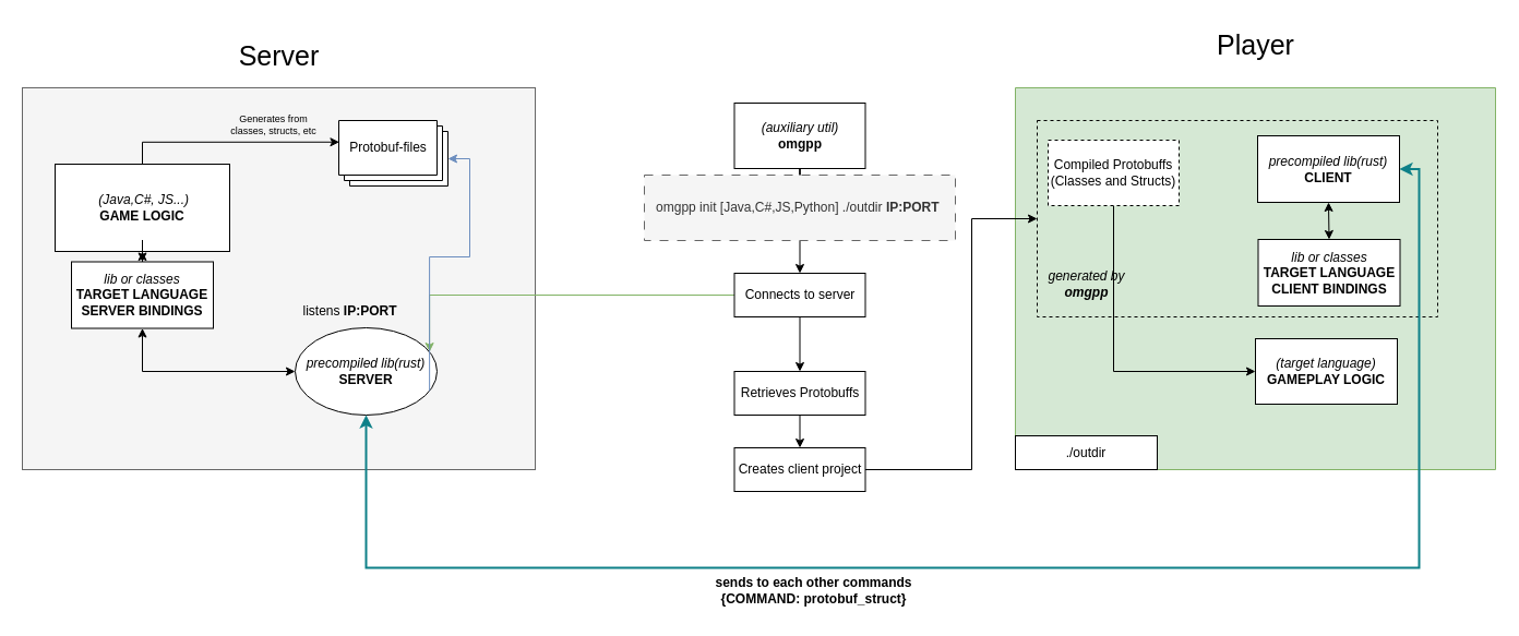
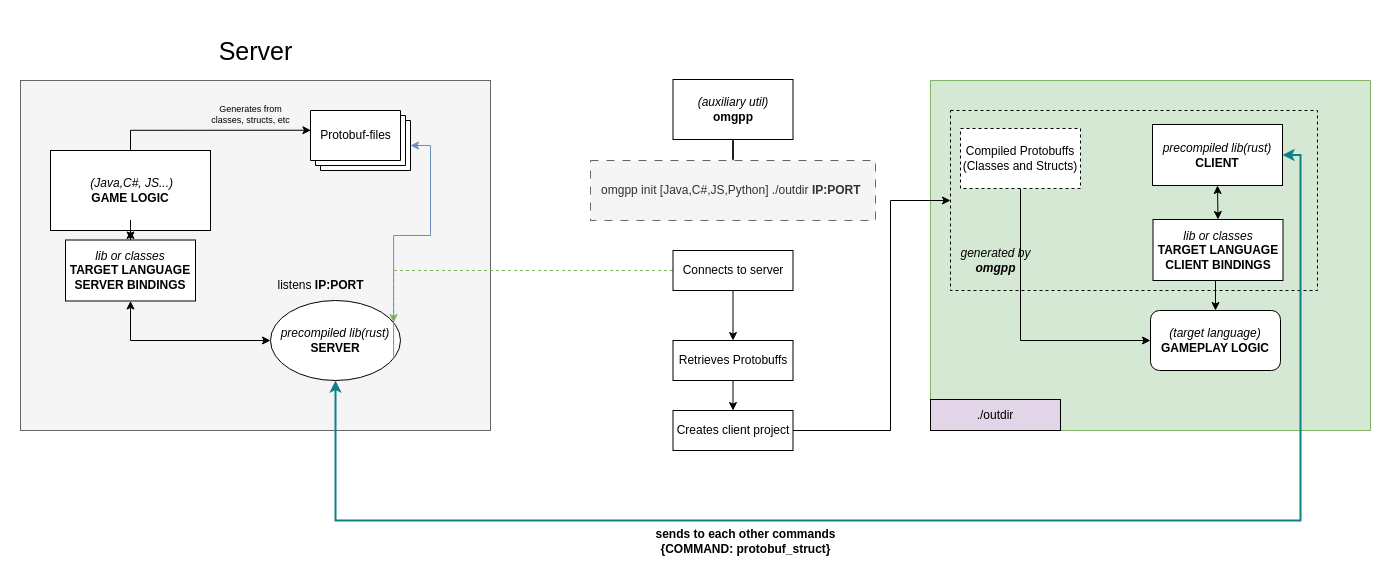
  <mxCell id="0" />
  <mxCell id="1" parent="0" />
  <mxCell id="2" value="" style="rounded=0;whiteSpace=wrap;html=1;fillColor=#f5f5f5;fontColor=#333333;strokeColor=#666666;movable=0;resizable=0;rotatable=0;deletable=0;editable=0;locked=1;connectable=0;" vertex="1" parent="1"><mxGeometry x="20" y="80" width="470" height="350" as="geometry" /></mxCell>
  <mxCell id="3" style="edgeStyle=orthogonalEdgeStyle;rounded=0;orthogonalLoop=1;jettySize=auto;html=1;exitX=0;exitY=0.5;exitDx=0;exitDy=0;entryX=0.5;entryY=1;entryDx=0;entryDy=0;startArrow=classic;startFill=1;" edge="1" parent="1" source="4" target="39"><mxGeometry relative="1" as="geometry" /></mxCell>
  <mxCell id="4" value="&lt;i&gt;precompile&lt;/i&gt;&lt;i&gt;d&lt;/i&gt;&lt;i&gt;&amp;nbsp;&lt;/i&gt;&lt;i&gt;lib(rust)&lt;br&gt;&lt;/i&gt;&lt;b&gt;SERVER&lt;/b&gt;" style="ellipse;whiteSpace=wrap;html=1;" vertex="1" parent="1"><mxGeometry x="270" y="300" width="130" height="80" as="geometry" /></mxCell>
  <mxCell id="5" value="&lt;i&gt;&amp;nbsp;(Java,C#, JS...)&lt;br&gt;&lt;/i&gt;&lt;b&gt;GAME LOGIC&lt;/b&gt;" style="rounded=0;whiteSpace=wrap;html=1;" vertex="1" parent="1"><mxGeometry x="50" y="150" width="160" height="80" as="geometry" /></mxCell>
  <mxCell id="6" value="" style="verticalLabelPosition=bottom;verticalAlign=top;html=1;shape=mxgraph.basic.layered_rect;dx=10;outlineConnect=0;whiteSpace=wrap;" vertex="1" parent="1"><mxGeometry x="310" y="110" width="100" height="60" as="geometry" /></mxCell>
  <mxCell id="7" value="Protobuf-files" style="text;html=1;align=center;verticalAlign=middle;resizable=0;points=[];autosize=1;strokeColor=none;fillColor=none;" vertex="1" parent="1"><mxGeometry x="310" y="120" width="90" height="30" as="geometry" /></mxCell>
  <mxCell id="8" style="edgeStyle=orthogonalEdgeStyle;rounded=0;orthogonalLoop=1;jettySize=auto;html=1;exitX=0.5;exitY=0;exitDx=0;exitDy=0;entryX=0.005;entryY=0.325;entryDx=0;entryDy=0;entryPerimeter=0;" edge="1" parent="1" source="5" target="7"><mxGeometry relative="1" as="geometry" /></mxCell>
  <mxCell id="9" value="Generates from &lt;br style=&quot;font-size: 9px;&quot;&gt;classes, structs, etc" style="text;html=1;align=center;verticalAlign=middle;resizable=0;points=[];autosize=1;strokeColor=none;fillColor=none;fontSize=9;" vertex="1" parent="1"><mxGeometry x="200" y="94" width="100" height="40" as="geometry" /></mxCell>
  <mxCell id="10" value="" style="verticalLabelPosition=bottom;verticalAlign=top;html=1;shape=mxgraph.basic.rect;fillColor2=none;strokeWidth=1;size=20;indent=5;fillColor=#d5e8d4;strokeColor=#82b366;movable=0;resizable=0;rotatable=0;deletable=0;editable=0;locked=1;connectable=0;" vertex="1" parent="1"><mxGeometry x="930" y="80" width="440" height="350" as="geometry" /></mxCell>
  <mxCell id="11" value="" style="edgeStyle=orthogonalEdgeStyle;rounded=0;orthogonalLoop=1;jettySize=auto;html=1;endArrow=none;endFill=0;" edge="1" parent="1" source="12" target="14"><mxGeometry relative="1" as="geometry" /></mxCell>
- <mxCell id="12" value="&lt;i&gt;(auxiliary util)&lt;/i&gt;&lt;br&gt;&lt;b&gt;omgpp&lt;/b&gt;" style="rounded=0;whiteSpace=wrap;html=1;" vertex="1" parent="1"><mxGeometry x="672.5" y="94" width="120" height="60" as="geometry" /></mxCell>
- <mxCell id="13" style="edgeStyle=orthogonalEdgeStyle;rounded=0;orthogonalLoop=1;jettySize=auto;html=1;exitX=0.5;exitY=1;exitDx=0;exitDy=0;entryX=0.5;entryY=0;entryDx=0;entryDy=0;" edge="1" parent="1" source="14" target="18"><mxGeometry relative="1" as="geometry" /></mxCell>
+ <mxCell id="12" value="&lt;i&gt;(auxiliary util)&lt;/i&gt;&lt;br&gt;&lt;b&gt;omgpp&lt;/b&gt;" style="rounded=0;whiteSpace=wrap;html=1;" vertex="1" parent="1"><mxGeometry x="672.5" y="79" width="120" height="60" as="geometry" /></mxCell>
  <mxCell id="14" value="omgpp init [Java,C#,JS,Python] ./outdir &lt;b&gt;IP:PORT&lt;/b&gt;&amp;nbsp;" style="rounded=0;whiteSpace=wrap;html=1;fillColor=#f5f5f5;dashed=1;dashPattern=8 8;strokeColor=#666666;fontColor=#333333;" vertex="1" parent="1"><mxGeometry x="590" y="160" width="285" height="60" as="geometry" /></mxCell>
  <mxCell id="15" value="listens&lt;b&gt; IP:PORT&lt;/b&gt;" style="text;html=1;align=center;verticalAlign=middle;resizable=0;points=[];autosize=1;strokeColor=none;fillColor=none;" vertex="1" parent="1"><mxGeometry x="265" y="270" width="110" height="30" as="geometry" /></mxCell>
- <mxCell id="16" style="edgeStyle=orthogonalEdgeStyle;rounded=0;orthogonalLoop=1;jettySize=auto;html=1;exitX=0;exitY=0.5;exitDx=0;exitDy=0;entryX=1;entryY=0.25;entryDx=0;entryDy=0;fillColor=#d5e8d4;strokeColor=#82b366;" edge="1" parent="1" source="18" target="4"><mxGeometry relative="1" as="geometry" /></mxCell>
+ <mxCell id="16" style="edgeStyle=orthogonalEdgeStyle;rounded=0;orthogonalLoop=1;jettySize=auto;html=1;exitX=0;exitY=0.5;exitDx=0;exitDy=0;entryX=1;entryY=0.25;entryDx=0;entryDy=0;fillColor=#d5e8d4;strokeColor=#82b366;dashed=1;" edge="1" parent="1" source="18" target="4"><mxGeometry relative="1" as="geometry" /></mxCell>
  <mxCell id="17" value="" style="edgeStyle=orthogonalEdgeStyle;rounded=0;orthogonalLoop=1;jettySize=auto;html=1;" edge="1" parent="1" source="18" target="20"><mxGeometry relative="1" as="geometry" /></mxCell>
  <mxCell id="18" value="Connects to server" style="rounded=0;whiteSpace=wrap;html=1;" vertex="1" parent="1"><mxGeometry x="672.5" y="250" width="120" height="40" as="geometry" /></mxCell>
  <mxCell id="19" style="edgeStyle=orthogonalEdgeStyle;rounded=0;orthogonalLoop=1;jettySize=auto;html=1;exitX=0.5;exitY=1;exitDx=0;exitDy=0;entryX=0.5;entryY=0;entryDx=0;entryDy=0;" edge="1" parent="1" source="20" target="22"><mxGeometry relative="1" as="geometry" /></mxCell>
  <mxCell id="20" value="Retrieves Protobuffs" style="rounded=0;whiteSpace=wrap;html=1;" vertex="1" parent="1"><mxGeometry x="672.5" y="340" width="120" height="40" as="geometry" /></mxCell>
  <mxCell id="21" style="edgeStyle=orthogonalEdgeStyle;rounded=0;orthogonalLoop=1;jettySize=auto;html=1;exitX=1;exitY=0.5;exitDx=0;exitDy=0;entryX=0;entryY=0.5;entryDx=0;entryDy=0;" edge="1" parent="1" source="22" target="24"><mxGeometry relative="1" as="geometry"><Array as="points"><mxPoint x="890" y="430" /><mxPoint x="890" y="200" /></Array></mxGeometry></mxCell>
  <mxCell id="22" value="Creates client project" style="rounded=0;whiteSpace=wrap;html=1;" vertex="1" parent="1"><mxGeometry x="672.5" y="410" width="120" height="40" as="geometry" /></mxCell>
  <mxCell id="23" style="edgeStyle=orthogonalEdgeStyle;rounded=0;orthogonalLoop=1;jettySize=auto;html=1;exitX=1;exitY=0.75;exitDx=0;exitDy=0;entryX=0;entryY=0;entryDx=100;entryDy=35;entryPerimeter=0;fillColor=#dae8fc;strokeColor=#6c8ebf;" edge="1" parent="1" source="4" target="6"><mxGeometry relative="1" as="geometry" /></mxCell>
  <mxCell id="24" value="" style="rounded=0;whiteSpace=wrap;html=1;dashed=1;fillColor=none;movable=0;resizable=0;rotatable=0;deletable=0;editable=0;locked=1;connectable=0;" vertex="1" parent="1"><mxGeometry x="950" y="110" width="367" height="180" as="geometry" /></mxCell>
  <mxCell id="25" style="edgeStyle=orthogonalEdgeStyle;rounded=0;orthogonalLoop=1;jettySize=auto;html=1;exitX=1;exitY=0.5;exitDx=0;exitDy=0;entryX=0.5;entryY=1;entryDx=0;entryDy=0;fillColor=#b0e3e6;strokeColor=#0e8088;endSize=6;jumpSize=14;startArrow=classic;startFill=1;strokeWidth=2;" edge="1" parent="1" source="27" target="4"><mxGeometry relative="1" as="geometry"><Array as="points"><mxPoint x="1300" y="155" /><mxPoint x="1300" y="520" /><mxPoint x="335" y="520" /></Array></mxGeometry></mxCell>
  <mxCell id="26" style="edgeStyle=orthogonalEdgeStyle;rounded=0;orthogonalLoop=1;jettySize=auto;html=1;exitX=0.5;exitY=1;exitDx=0;exitDy=0;entryX=0.5;entryY=0;entryDx=0;entryDy=0;startArrow=classic;startFill=1;" edge="1" parent="1" source="27" target="31"><mxGeometry relative="1" as="geometry" /></mxCell>
  <mxCell id="27" value="&lt;i&gt;precompile&lt;/i&gt;&lt;i&gt;d&lt;/i&gt;&lt;i&gt;&amp;nbsp;lib(rust)&lt;/i&gt;&lt;br&gt;&lt;b&gt;CLIENT&lt;/b&gt;" style="rounded=0;whiteSpace=wrap;html=1;" vertex="1" parent="1"><mxGeometry x="1152" y="124" width="130" height="61" as="geometry" /></mxCell>
  <mxCell id="28" style="edgeStyle=orthogonalEdgeStyle;rounded=0;orthogonalLoop=1;jettySize=auto;html=1;exitX=0.5;exitY=1;exitDx=0;exitDy=0;entryX=0;entryY=0.5;entryDx=0;entryDy=0;" edge="1" parent="1" source="29" target="35"><mxGeometry relative="1" as="geometry" /></mxCell>
  <mxCell id="29" value="Compiled Protobuffs&lt;br&gt;(Classes and Structs)" style="rounded=0;whiteSpace=wrap;html=1;dashed=1;" vertex="1" parent="1"><mxGeometry x="960" y="128" width="120" height="60" as="geometry" /></mxCell>
+ <mxCell id="30" style="edgeStyle=orthogonalEdgeStyle;rounded=0;orthogonalLoop=1;jettySize=auto;html=1;exitX=0.5;exitY=1;exitDx=0;exitDy=0;entryX=0.5;entryY=0;entryDx=0;entryDy=0;" edge="1" parent="1" source="31" target="35"><mxGeometry relative="1" as="geometry" /></mxCell>
  <mxCell id="31" value="&lt;i&gt;lib or classes&lt;/i&gt;&lt;br&gt;&lt;b&gt;TARGET LANGUAGE CLIENT BINDINGS&lt;/b&gt;" style="rounded=0;whiteSpace=wrap;html=1;" vertex="1" parent="1"><mxGeometry x="1152.5" y="219" width="130" height="61" as="geometry" /></mxCell>
- <mxCell id="32" value="./outdir" style="rounded=0;whiteSpace=wrap;html=1;" vertex="1" parent="1"><mxGeometry x="930" y="399" width="130" height="31" as="geometry" /></mxCell>
- <mxCell id="33" value="&lt;font style=&quot;font-size: 25px;&quot;&gt;Player&lt;/font&gt;" style="text;html=1;align=center;verticalAlign=middle;resizable=0;points=[];autosize=1;strokeColor=none;fillColor=none;" vertex="1" parent="1"><mxGeometry x="1105" y="20" width="90" height="40" as="geometry" /></mxCell>
+ <mxCell id="32" value="./outdir" style="rounded=0;whiteSpace=wrap;html=1;fillColor=#e1d5e7;" vertex="1" parent="1"><mxGeometry x="930" y="399" width="130" height="31" as="geometry" /></mxCell>
  <mxCell id="34" value="&lt;font style=&quot;font-size: 25px;&quot;&gt;Server&lt;/font&gt;" style="text;html=1;align=center;verticalAlign=middle;resizable=0;points=[];autosize=1;strokeColor=none;fillColor=none;" vertex="1" parent="1"><mxGeometry x="205" y="30" width="100" height="40" as="geometry" /></mxCell>
- <mxCell id="35" value="&lt;i&gt;(target language)&lt;/i&gt;&lt;br&gt;&lt;b&gt;GAMEPLAY LOGIC&lt;/b&gt;" style="rounded=0;whiteSpace=wrap;html=1;" vertex="1" parent="1"><mxGeometry x="1150" y="310" width="130" height="60" as="geometry" /></mxCell>
+ <mxCell id="35" value="&lt;i&gt;(target language)&lt;/i&gt;&lt;br&gt;&lt;b&gt;GAMEPLAY LOGIC&lt;/b&gt;" style="whiteSpace=wrap;html=1;rounded=1;" vertex="1" parent="1"><mxGeometry x="1150" y="310" width="130" height="60" as="geometry" /></mxCell>
  <mxCell id="36" value="&lt;i&gt;generated by&lt;br&gt;&lt;b&gt;omgpp&lt;/b&gt;&lt;/i&gt;" style="text;html=1;align=center;verticalAlign=middle;resizable=0;points=[];autosize=1;strokeColor=none;fillColor=none;" vertex="1" parent="1"><mxGeometry x="950" y="240" width="90" height="40" as="geometry" /></mxCell>
  <mxCell id="37" value="&lt;b&gt;sends to each other commands&lt;br&gt;{COMMAND: protobuf_struct}&lt;/b&gt;" style="text;html=1;align=center;verticalAlign=middle;resizable=0;points=[];autosize=1;strokeColor=none;fillColor=none;" vertex="1" parent="1"><mxGeometry x="645" y="521" width="200" height="40" as="geometry" /></mxCell>
  <mxCell id="38" style="edgeStyle=orthogonalEdgeStyle;rounded=0;orthogonalLoop=1;jettySize=auto;html=1;exitX=0.5;exitY=0;exitDx=0;exitDy=0;startArrow=classic;startFill=1;" edge="1" parent="1" source="39" target="5"><mxGeometry relative="1" as="geometry" /></mxCell>
  <mxCell id="39" value="&lt;i&gt;lib or classes&lt;/i&gt;&lt;br&gt;&lt;b&gt;TARGET LANGUAGE SERVER BINDINGS&lt;/b&gt;" style="rounded=0;whiteSpace=wrap;html=1;" vertex="1" parent="1"><mxGeometry x="65" y="239.5" width="130" height="61" as="geometry" /></mxCell>
